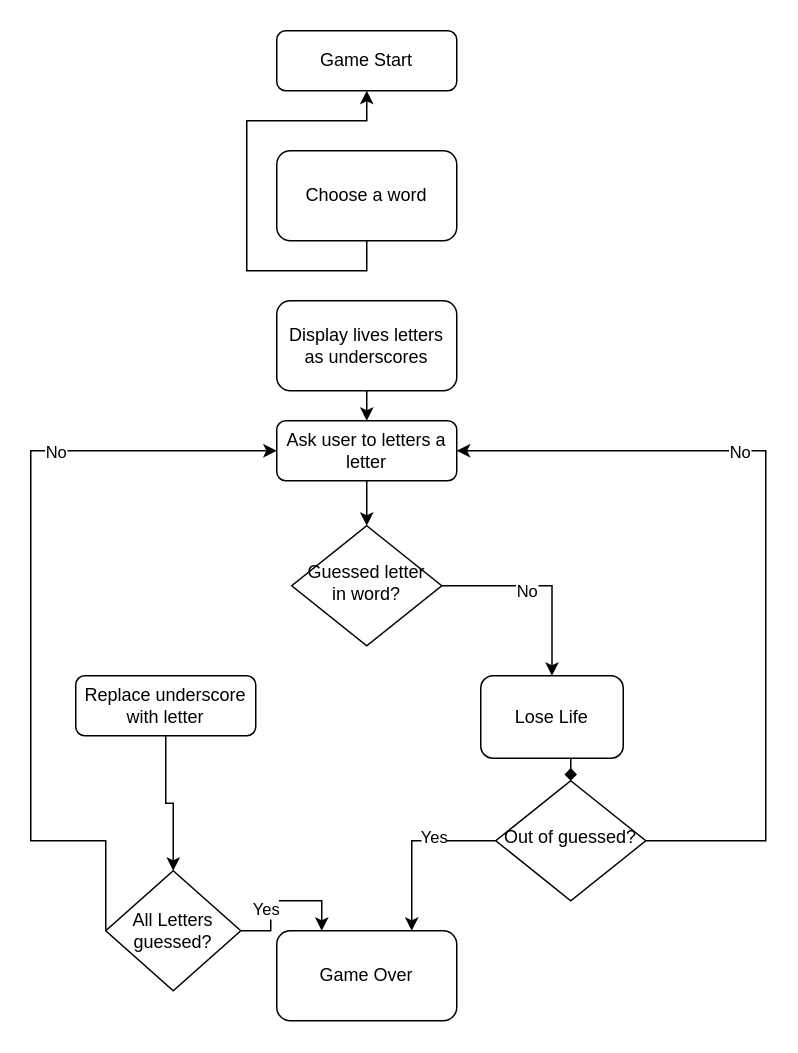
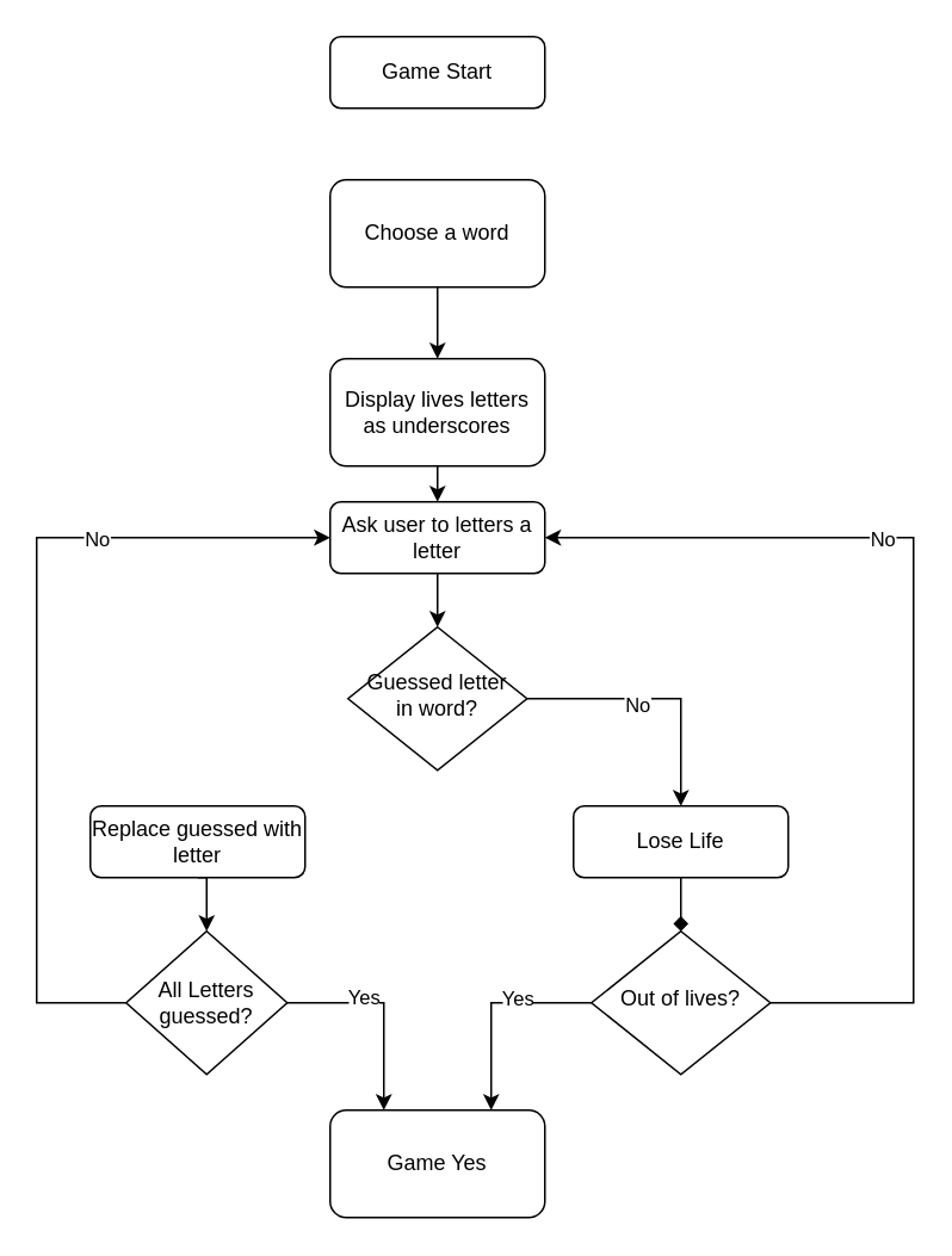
  <mxCell id="0" />
  <mxCell id="1" parent="0" />
  <mxCell id="2" value="Game Start" style="rounded=1;whiteSpace=wrap;html=1;fontSize=12;glass=0;strokeWidth=1;shadow=0;" parent="1" vertex="1"><mxGeometry x="184" y="20" width="120" height="40" as="geometry" /></mxCell>
  <mxCell id="3" style="edgeStyle=orthogonalEdgeStyle;rounded=0;orthogonalLoop=1;jettySize=auto;html=1;entryX=1;entryY=0.5;entryDx=0;entryDy=0;" edge="1" parent="1" source="7" target="9"><mxGeometry relative="1" as="geometry"><Array as="points"><mxPoint x="510" y="560" /><mxPoint x="510" y="300" /></Array></mxGeometry></mxCell>
  <mxCell id="4" value="No" style="edgeLabel;html=1;align=center;verticalAlign=middle;resizable=0;points=[];" vertex="1" connectable="0" parent="3"><mxGeometry x="0.311" relative="1" as="geometry"><mxPoint as="offset" /></mxGeometry></mxCell>
  <mxCell id="5" style="edgeStyle=orthogonalEdgeStyle;rounded=0;orthogonalLoop=1;jettySize=auto;html=1;entryX=0.75;entryY=0;entryDx=0;entryDy=0;" edge="1" parent="1" source="7" target="26"><mxGeometry relative="1" as="geometry" /></mxCell>
  <mxCell id="6" value="Yes" style="edgeLabel;html=1;align=center;verticalAlign=middle;resizable=0;points=[];" vertex="1" connectable="0" parent="5"><mxGeometry x="-0.276" y="-3" relative="1" as="geometry"><mxPoint as="offset" /></mxGeometry></mxCell>
- <mxCell id="7" value="Out of guessed?" style="rhombus;whiteSpace=wrap;html=1;shadow=0;fontFamily=Helvetica;fontSize=12;align=center;strokeWidth=1;spacing=6;spacingTop=-4;" parent="1" vertex="1"><mxGeometry x="330" y="520" width="100" height="80" as="geometry" /></mxCell>
+ <mxCell id="7" value="Out of lives?" style="rhombus;whiteSpace=wrap;html=1;shadow=0;fontFamily=Helvetica;fontSize=12;align=center;strokeWidth=1;spacing=6;spacingTop=-4;" parent="1" vertex="1"><mxGeometry x="330" y="520" width="100" height="80" as="geometry" /></mxCell>
  <mxCell id="8" style="edgeStyle=orthogonalEdgeStyle;rounded=0;orthogonalLoop=1;jettySize=auto;html=1;exitX=0.5;exitY=1;exitDx=0;exitDy=0;entryX=0.5;entryY=0;entryDx=0;entryDy=0;" edge="1" parent="1" source="9" target="12"><mxGeometry relative="1" as="geometry" /></mxCell>
  <mxCell id="9" value="Ask user to letters a letter" style="rounded=1;whiteSpace=wrap;html=1;fontSize=12;glass=0;strokeWidth=1;shadow=0;" parent="1" vertex="1"><mxGeometry x="184" y="280" width="120" height="40" as="geometry" /></mxCell>
  <mxCell id="10" style="edgeStyle=orthogonalEdgeStyle;rounded=0;orthogonalLoop=1;jettySize=auto;html=1;entryX=0.5;entryY=0;entryDx=0;entryDy=0;" edge="1" parent="1" source="12" target="14"><mxGeometry relative="1" as="geometry" /></mxCell>
  <mxCell id="11" value="No" style="edgeLabel;html=1;align=center;verticalAlign=middle;resizable=0;points=[];" vertex="1" connectable="0" parent="10"><mxGeometry x="-0.164" y="-3" relative="1" as="geometry"><mxPoint as="offset" /></mxGeometry></mxCell>
  <mxCell id="12" value="Guessed letter in word?" style="rhombus;whiteSpace=wrap;html=1;shadow=0;fontFamily=Helvetica;fontSize=12;align=center;strokeWidth=1;spacing=6;spacingTop=-4;" parent="1" vertex="1"><mxGeometry x="194" y="350" width="100" height="80" as="geometry" /></mxCell>
  <mxCell id="13" style="edgeStyle=orthogonalEdgeStyle;rounded=0;orthogonalLoop=1;jettySize=auto;html=1;exitX=0.5;exitY=1;exitDx=0;exitDy=0;entryX=0.5;entryY=0;entryDx=0;entryDy=0;endArrow=diamond;" edge="1" parent="1" source="14" target="7"><mxGeometry relative="1" as="geometry" /></mxCell>
- <mxCell id="14" value="Lose Life" style="rounded=1;whiteSpace=wrap;html=1;fontSize=12;glass=0;strokeWidth=1;shadow=0;" parent="1" vertex="1"><mxGeometry x="320" y="450" width="95" height="55" as="geometry" /></mxCell>
+ <mxCell id="14" value="Lose Life" style="rounded=1;whiteSpace=wrap;html=1;fontSize=12;glass=0;strokeWidth=1;shadow=0;" parent="1" vertex="1"><mxGeometry x="320" y="450" width="120" height="40" as="geometry" /></mxCell>
  <mxCell id="15" style="edgeStyle=orthogonalEdgeStyle;rounded=0;orthogonalLoop=1;jettySize=auto;html=1;exitX=0.5;exitY=1;exitDx=0;exitDy=0;entryX=0.5;entryY=0;entryDx=0;entryDy=0;" edge="1" parent="1" source="16" target="25"><mxGeometry relative="1" as="geometry" /></mxCell>
- <mxCell id="16" value="Replace underscore with letter" style="rounded=1;whiteSpace=wrap;html=1;fontSize=12;glass=0;strokeWidth=1;shadow=0;" parent="1" vertex="1"><mxGeometry x="50" y="450" width="120" height="40" as="geometry" /></mxCell>
- <mxCell id="17" style="edgeStyle=orthogonalEdgeStyle;rounded=0;orthogonalLoop=1;jettySize=auto;html=1;exitX=0.5;exitY=1;exitDx=0;exitDy=0;" edge="1" parent="1" source="18" target="2"><mxGeometry relative="1" as="geometry" /></mxCell>
+ <mxCell id="16" value="Replace guessed with letter" style="rounded=1;whiteSpace=wrap;html=1;fontSize=12;glass=0;strokeWidth=1;shadow=0;" parent="1" vertex="1"><mxGeometry x="50" y="450" width="120" height="40" as="geometry" /></mxCell>
+ <mxCell id="17" style="edgeStyle=orthogonalEdgeStyle;rounded=0;orthogonalLoop=1;jettySize=auto;html=1;exitX=0.5;exitY=1;exitDx=0;exitDy=0;entryX=0.5;entryY=0;entryDx=0;entryDy=0;" edge="1" parent="1" source="18" target="20"><mxGeometry relative="1" as="geometry" /></mxCell>
  <mxCell id="18" value="Choose a word" style="rounded=1;whiteSpace=wrap;html=1;" vertex="1" parent="1"><mxGeometry x="184" y="100" width="120" height="60" as="geometry" /></mxCell>
  <mxCell id="19" style="edgeStyle=orthogonalEdgeStyle;rounded=0;orthogonalLoop=1;jettySize=auto;html=1;exitX=0.5;exitY=1;exitDx=0;exitDy=0;entryX=0.5;entryY=0;entryDx=0;entryDy=0;" edge="1" parent="1" source="20" target="9"><mxGeometry relative="1" as="geometry" /></mxCell>
  <mxCell id="20" value="Display lives letters as underscores" style="rounded=1;whiteSpace=wrap;html=1;" vertex="1" parent="1"><mxGeometry x="184" y="200" width="120" height="60" as="geometry" /></mxCell>
  <mxCell id="21" style="edgeStyle=orthogonalEdgeStyle;rounded=0;orthogonalLoop=1;jettySize=auto;html=1;exitX=0;exitY=0.5;exitDx=0;exitDy=0;entryX=0;entryY=0.5;entryDx=0;entryDy=0;" edge="1" parent="1" source="25" target="9"><mxGeometry relative="1" as="geometry"><Array as="points"><mxPoint x="20" y="560" /><mxPoint x="20" y="300" /></Array></mxGeometry></mxCell>
  <mxCell id="22" value="No" style="edgeLabel;html=1;align=center;verticalAlign=middle;resizable=0;points=[];" vertex="1" connectable="0" parent="21"><mxGeometry x="0.447" relative="1" as="geometry"><mxPoint as="offset" /></mxGeometry></mxCell>
  <mxCell id="23" style="edgeStyle=orthogonalEdgeStyle;rounded=0;orthogonalLoop=1;jettySize=auto;html=1;entryX=0.25;entryY=0;entryDx=0;entryDy=0;" edge="1" parent="1" source="25" target="26"><mxGeometry relative="1" as="geometry" /></mxCell>
  <mxCell id="24" value="Yes" style="edgeLabel;html=1;align=center;verticalAlign=middle;resizable=0;points=[];" vertex="1" connectable="0" parent="23"><mxGeometry x="-0.263" y="4" relative="1" as="geometry"><mxPoint as="offset" /></mxGeometry></mxCell>
- <mxCell id="25" value="All Letters guessed?" style="rhombus;whiteSpace=wrap;html=1;" vertex="1" parent="1"><mxGeometry x="70" y="580" width="90" height="80" as="geometry" /></mxCell>
- <mxCell id="26" value="Game Over" style="rounded=1;whiteSpace=wrap;html=1;" vertex="1" parent="1"><mxGeometry x="184" y="620" width="120" height="60" as="geometry" /></mxCell>
+ <mxCell id="25" value="All Letters guessed?" style="rhombus;whiteSpace=wrap;html=1;" vertex="1" parent="1"><mxGeometry x="70" y="520" width="90" height="80" as="geometry" /></mxCell>
+ <mxCell id="26" value="Game Yes" style="rounded=1;whiteSpace=wrap;html=1;" vertex="1" parent="1"><mxGeometry x="184" y="620" width="120" height="60" as="geometry" /></mxCell>
